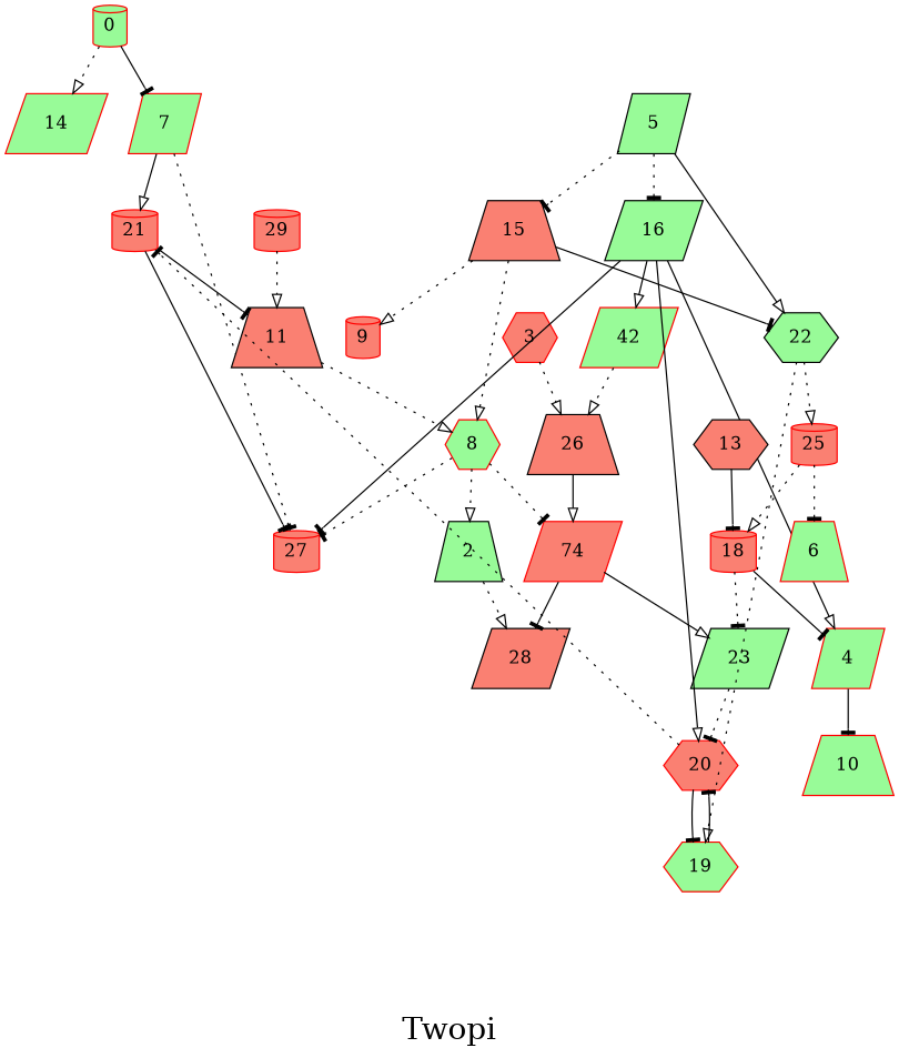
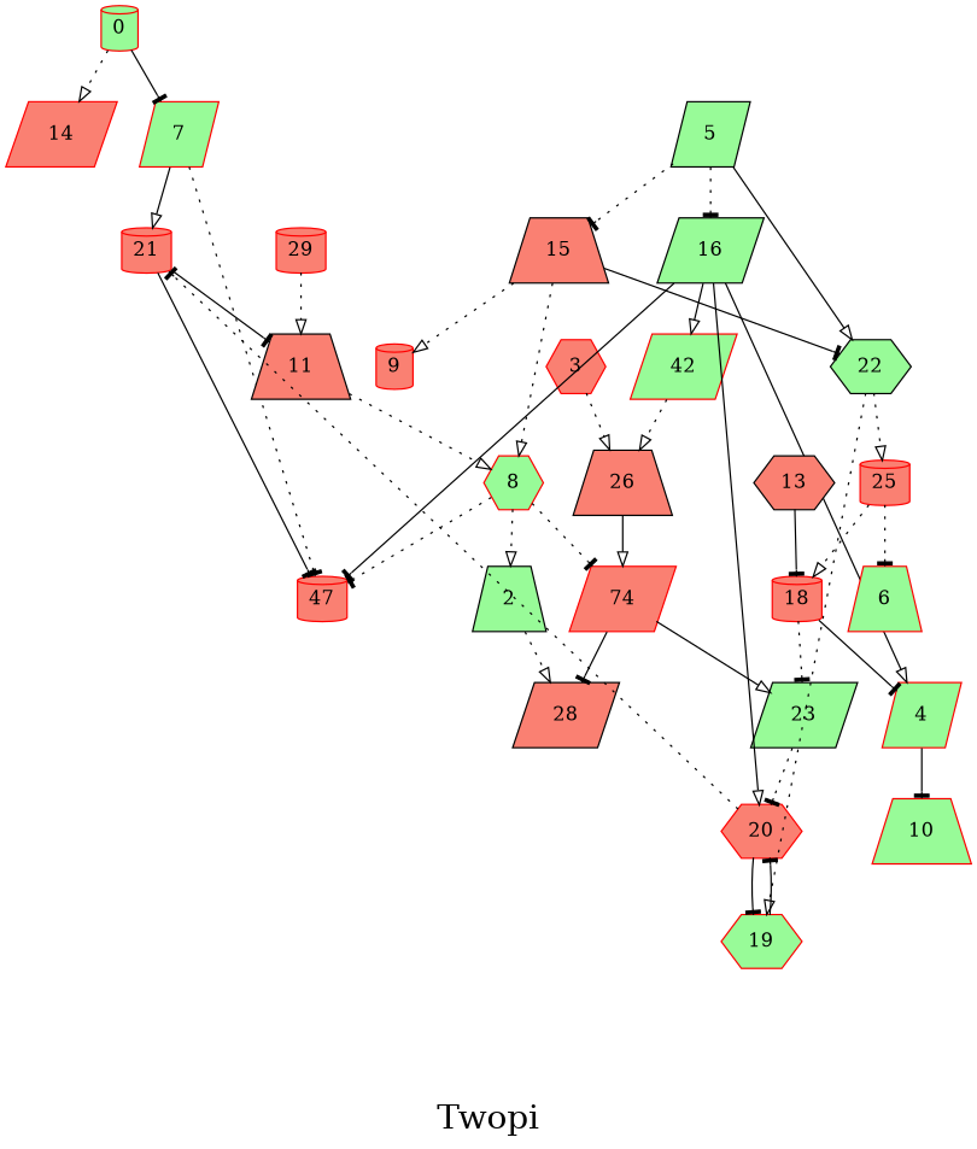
  digraph {
    fontsize=24
    label="\nTwopi\n"
    splines=false
    node [color=red fillcolor=salmon shape=parallelogram style=filled]
    edge [arrowhead=tee style=dotted]
    0 [fillcolor=palegreen height=0.3 shape=cylinder width=0.3]
    7 [fillcolor=palegreen height=0.3 width=0.3]
-   14 [fillcolor=palegreen height=0.3 width=0.3]
+   14 [height=0.3 width=0.3]
    21 [height=0.3 shape=cylinder width=0.3]
-   27 [height=0.3 shape=cylinder width=0.3]
+   27 [height=0.3 shape=cylinder width=0.3 label=47]
    11 [color=black height=0.3 shape=trapezium width=0.3]
    2 [color=black fillcolor=palegreen height=0.3 shape=trapezium width=0.3]
    28 [color=black height=0.3 width=0.3]
    3 [height=0.3 shape=hexagon width=0.3]
    26 [color=black height=0.3 shape=trapezium width=0.3]
    n11 [height=0.3 label=74 width=0.3]
    23 [color=black fillcolor=palegreen height=0.3 width=0.3]
    5 [color=black fillcolor=palegreen height=0.3 width=0.3]
    15 [color=black height=0.3 shape=trapezium width=0.3]
    16 [color=black fillcolor=palegreen height=0.3 width=0.3]
    22 [color=black fillcolor=palegreen height=0.3 shape=hexagon width=0.3]
    8 [fillcolor=palegreen height=0.3 shape=hexagon width=0.3]
    9 [height=0.3 shape=cylinder width=0.3]
    n19 [fillcolor=palegreen height=0.3 label=42 width=0.3]
    4 [fillcolor=palegreen height=0.3 width=0.3]
    20 [height=0.3 shape=hexagon width=0.3]
    19 [fillcolor=palegreen height=0.3 shape=hexagon width=0.3]
    25 [height=0.3 shape=cylinder width=0.3]
    10 [fillcolor=palegreen height=0.3 shape=trapezium width=0.3]
    18 [height=0.3 shape=cylinder width=0.3]
    6 [fillcolor=palegreen height=0.3 shape=trapezium width=0.3]
    13 [color=black height=0.3 shape=hexagon width=0.3]
    29 [height=0.3 shape=cylinder width=0.3]
    0 -> 7 [style=solid]
    0 -> 14 [arrowhead=onormal]
    7 -> 21 [arrowhead=onormal style=solid]
    7 -> 27
    21 -> 27 [style=solid]
    21 -> 11 [style=solid]
    11 -> 8 [arrowhead=onormal]
    2 -> 28 [arrowhead=onormal]
    3 -> 26 [arrowhead=onormal]
    26 -> n11 [arrowhead=onormal style=solid]
    n11 -> 28 [style=solid]
    n11 -> 23 [arrowhead=onormal style=solid]
    23 -> 20
    5 -> 15
    5 -> 16
    5 -> 22 [arrowhead=onormal style=solid]
    15 -> 22 [style=solid]
    15 -> 8 [arrowhead=onormal]
    15 -> 9 [arrowhead=onormal]
    16 -> 27 [style=solid]
    16 -> n19 [arrowhead=onormal style=solid]
    16 -> 4 [arrowhead=onormal style=solid]
    16 -> 20 [arrowhead=onormal style=solid]
    22 -> 19 [arrowhead=onormal]
    22 -> 25 [arrowhead=onormal]
    8 -> 27
    8 -> 2 [arrowhead=onormal]
    8 -> n11
    n19 -> 26 [arrowhead=onormal]
    4 -> 10 [style=solid]
    20 -> 21
    20 -> 19 [style=solid]
    19 -> 20 [style=solid]
    25 -> 18 [arrowhead=onormal]
    25 -> 6
    18 -> 23
    18 -> 4 [style=solid]
    13 -> 18 [style=solid]
    29 -> 11 [arrowhead=onormal]
  }
